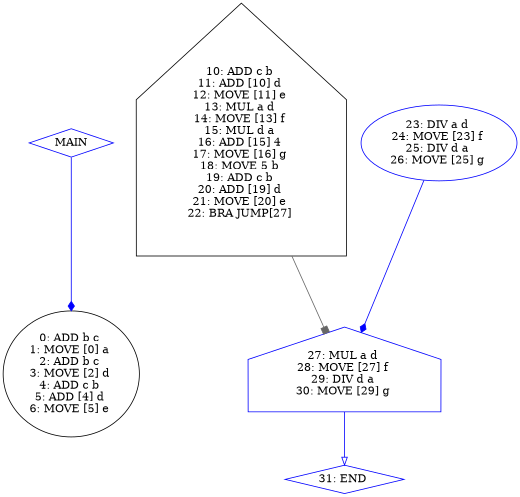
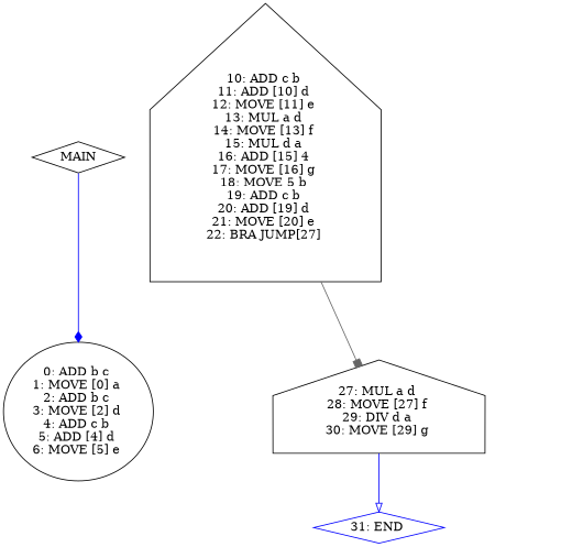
  digraph {
    node [color=black shape=diamond]
    edge [arrowhead=diamond color=blue]
-   n1 [color=blue label=MAIN]
+   n1 [label=MAIN]
    n2 [label="0: ADD b c \n1: MOVE [0] a \n2: ADD b c \n3: MOVE [2] d \n4: ADD c b \n5: ADD [4] d \n6: MOVE [5] e \n" shape=ellipse]
    n3 [label="10: ADD c b \n11: ADD [10] d \n12: MOVE [11] e \n13: MUL a d \n14: MOVE [13] f \n15: MUL d a \n16: ADD [15] 4 \n17: MOVE [16] g \n18: MOVE 5 b \n19: ADD c b \n20: ADD [19] d \n21: MOVE [20] e \n22: BRA JUMP[27] \n" shape=house]
-   n4 [color=blue label="27: MUL a d \n28: MOVE [27] f \n29: DIV d a \n30: MOVE [29] g \n" shape=house]
-   n5 [color=blue label="23: DIV a d \n24: MOVE [23] f \n25: DIV d a \n26: MOVE [25] g \n" shape=ellipse]
+   n4 [label="27: MUL a d \n28: MOVE [27] f \n29: DIV d a \n30: MOVE [29] g \n" shape=house]
    n6 [color=blue label="31: END \n"]
    n1 -> n2
    n3 -> n4 [arrowhead=box color=gray40]
    n4 -> n6 [arrowhead=onormal]
-   n5 -> n4
  }
